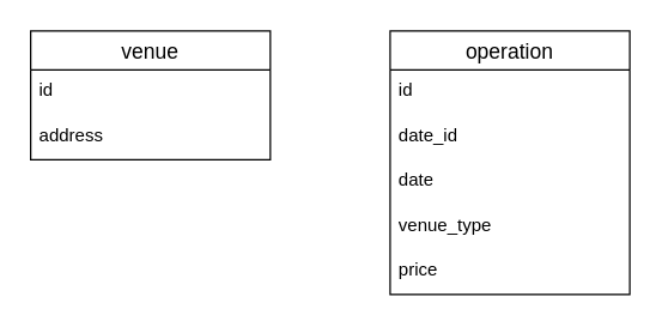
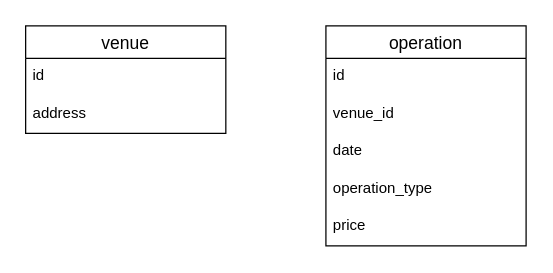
  <mxCell id="0" />
  <mxCell id="1" parent="0" />
  <mxCell id="2" value="venue" style="swimlane;fontStyle=0;childLayout=stackLayout;horizontal=1;startSize=26;horizontalStack=0;resizeParent=1;resizeParentMax=0;resizeLast=0;collapsible=1;marginBottom=0;align=center;fontSize=14;" vertex="1" parent="1"><mxGeometry x="20" y="20" width="160" height="86" as="geometry" /></mxCell>
  <mxCell id="3" value="id" style="text;strokeColor=none;fillColor=none;spacingLeft=4;spacingRight=4;overflow=hidden;rotatable=0;points=[[0,0.5],[1,0.5]];portConstraint=eastwest;fontSize=12;whiteSpace=wrap;html=1;" vertex="1" parent="2"><mxGeometry y="26" width="160" height="30" as="geometry" /></mxCell>
  <mxCell id="4" value="address" style="text;strokeColor=none;fillColor=none;spacingLeft=4;spacingRight=4;overflow=hidden;rotatable=0;points=[[0,0.5],[1,0.5]];portConstraint=eastwest;fontSize=12;whiteSpace=wrap;html=1;" vertex="1" parent="2"><mxGeometry y="56" width="160" height="30" as="geometry" /></mxCell>
  <mxCell id="5" value="operation" style="swimlane;fontStyle=0;childLayout=stackLayout;horizontal=1;startSize=26;horizontalStack=0;resizeParent=1;resizeParentMax=0;resizeLast=0;collapsible=1;marginBottom=0;align=center;fontSize=14;" vertex="1" parent="1"><mxGeometry x="260" y="20" width="160" height="176" as="geometry" /></mxCell>
  <mxCell id="6" value="id" style="text;strokeColor=none;fillColor=none;spacingLeft=4;spacingRight=4;overflow=hidden;rotatable=0;points=[[0,0.5],[1,0.5]];portConstraint=eastwest;fontSize=12;whiteSpace=wrap;html=1;" vertex="1" parent="5"><mxGeometry y="26" width="160" height="30" as="geometry" /></mxCell>
- <mxCell id="7" value="date_id" style="text;strokeColor=none;fillColor=none;spacingLeft=4;spacingRight=4;overflow=hidden;rotatable=0;points=[[0,0.5],[1,0.5]];portConstraint=eastwest;fontSize=12;whiteSpace=wrap;html=1;" vertex="1" parent="5"><mxGeometry y="56" width="160" height="30" as="geometry" /></mxCell>
+ <mxCell id="7" value="venue_id" style="text;strokeColor=none;fillColor=none;spacingLeft=4;spacingRight=4;overflow=hidden;rotatable=0;points=[[0,0.5],[1,0.5]];portConstraint=eastwest;fontSize=12;whiteSpace=wrap;html=1;" vertex="1" parent="5"><mxGeometry y="56" width="160" height="30" as="geometry" /></mxCell>
  <mxCell id="8" value="date" style="text;strokeColor=none;fillColor=none;spacingLeft=4;spacingRight=4;overflow=hidden;rotatable=0;points=[[0,0.5],[1,0.5]];portConstraint=eastwest;fontSize=12;whiteSpace=wrap;html=1;" vertex="1" parent="5"><mxGeometry y="86" width="160" height="30" as="geometry" /></mxCell>
- <mxCell id="9" value="venue_type" style="text;strokeColor=none;fillColor=none;spacingLeft=4;spacingRight=4;overflow=hidden;rotatable=0;points=[[0,0.5],[1,0.5]];portConstraint=eastwest;fontSize=12;whiteSpace=wrap;html=1;" vertex="1" parent="5"><mxGeometry y="116" width="160" height="30" as="geometry" /></mxCell>
+ <mxCell id="9" value="operation_type" style="text;strokeColor=none;fillColor=none;spacingLeft=4;spacingRight=4;overflow=hidden;rotatable=0;points=[[0,0.5],[1,0.5]];portConstraint=eastwest;fontSize=12;whiteSpace=wrap;html=1;" vertex="1" parent="5"><mxGeometry y="116" width="160" height="30" as="geometry" /></mxCell>
  <mxCell id="10" value="price" style="text;strokeColor=none;fillColor=none;spacingLeft=4;spacingRight=4;overflow=hidden;rotatable=0;points=[[0,0.5],[1,0.5]];portConstraint=eastwest;fontSize=12;whiteSpace=wrap;html=1;" vertex="1" parent="5"><mxGeometry y="146" width="160" height="30" as="geometry" /></mxCell>
